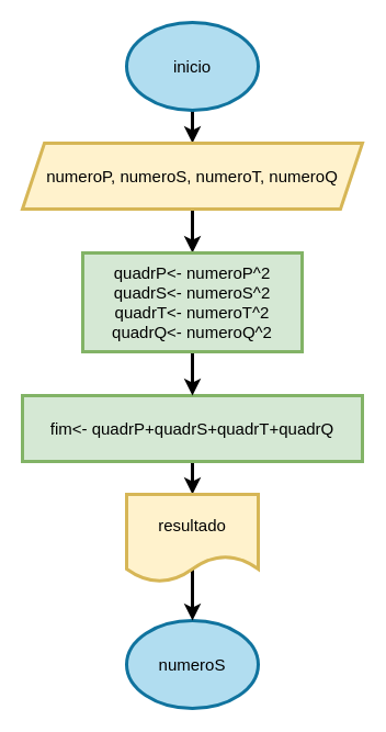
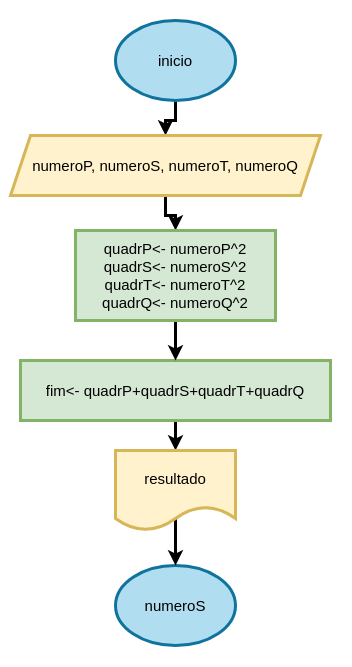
  <mxCell id="0" />
  <mxCell id="1" parent="0" />
  <mxCell id="2" value="numeroS" style="ellipse;whiteSpace=wrap;html=1;strokeWidth=3;fontSize=15;fillColor=#b1ddf0;strokeColor=#10739e;" vertex="1" parent="1"><mxGeometry x="115" y="565" width="120" height="80" as="geometry" /></mxCell>
  <mxCell id="3" value="" style="edgeStyle=orthogonalEdgeStyle;rounded=0;orthogonalLoop=1;jettySize=auto;html=1;strokeWidth=3;" edge="1" parent="1" source="4" target="6"><mxGeometry relative="1" as="geometry" /></mxCell>
  <mxCell id="4" value="inicio" style="ellipse;whiteSpace=wrap;html=1;strokeWidth=3;fontSize=15;fillColor=#b1ddf0;strokeColor=#10739e;" vertex="1" parent="1"><mxGeometry x="115" width="120" height="80" as="geometry" y="20" /></mxCell>
  <mxCell id="5" value="" style="edgeStyle=orthogonalEdgeStyle;rounded=0;orthogonalLoop=1;jettySize=auto;html=1;strokeWidth=3;fontSize=15;" edge="1" parent="1" source="6" target="10"><mxGeometry relative="1" as="geometry" /></mxCell>
- <mxCell id="6" value="numeroP, numeroS, numeroT, numeroQ" style="shape=parallelogram;perimeter=parallelogramPerimeter;whiteSpace=wrap;html=1;fixedSize=1;strokeWidth=3;fontSize=15;fillColor=#fff2cc;strokeColor=#d6b656;" vertex="1" parent="1"><mxGeometry x="20" y="130" width="310" height="60" as="geometry" /></mxCell>
+ <mxCell id="6" value="numeroP, numeroS, numeroT, numeroQ" style="shape=parallelogram;perimeter=parallelogramPerimeter;whiteSpace=wrap;html=1;fixedSize=1;strokeWidth=3;fontSize=15;fillColor=#fff2cc;strokeColor=#d6b656;" vertex="1" parent="1"><mxGeometry x="10" y="135" width="310" height="60" as="geometry" /></mxCell>
  <mxCell id="7" value="" style="edgeStyle=orthogonalEdgeStyle;rounded=0;orthogonalLoop=1;jettySize=auto;html=1;strokeWidth=3;fontSize=15;" edge="1" parent="1" source="8" target="12"><mxGeometry relative="1" as="geometry" /></mxCell>
  <mxCell id="8" value="fim&amp;lt;- quadrP+quadrS+quadrT+quadrQ" style="rounded=0;whiteSpace=wrap;html=1;strokeWidth=3;fontSize=15;fillColor=#d5e8d4;strokeColor=#82b366;" vertex="1" parent="1"><mxGeometry x="20" y="360" width="310" height="60" as="geometry" /></mxCell>
  <mxCell id="9" value="" style="edgeStyle=orthogonalEdgeStyle;rounded=0;orthogonalLoop=1;jettySize=auto;html=1;strokeWidth=3;fontSize=15;" edge="1" parent="1" source="10" target="8"><mxGeometry relative="1" as="geometry" /></mxCell>
  <mxCell id="10" value="quadrP&amp;lt;- numeroP^2&lt;br&gt;quadrS&amp;lt;- numeroS^2&lt;br&gt;quadrT&amp;lt;- numeroT^2&lt;br&gt;quadrQ&amp;lt;- numeroQ^2" style="rounded=0;whiteSpace=wrap;html=1;strokeWidth=3;fontSize=15;fillColor=#d5e8d4;strokeColor=#82b366;" vertex="1" parent="1"><mxGeometry x="75" y="230" width="200" height="90" as="geometry" /></mxCell>
  <mxCell id="11" value="" style="edgeStyle=orthogonalEdgeStyle;rounded=0;orthogonalLoop=1;jettySize=auto;html=1;exitX=0.5;exitY=0.853;exitDx=0;exitDy=0;exitPerimeter=0;strokeWidth=3;fontSize=15;" edge="1" parent="1" source="12" target="2"><mxGeometry relative="1" as="geometry" /></mxCell>
  <mxCell id="12" value="resultado" style="shape=document;whiteSpace=wrap;html=1;boundedLbl=1;strokeWidth=3;fontSize=15;fillColor=#fff2cc;strokeColor=#d6b656;" vertex="1" parent="1"><mxGeometry x="115" y="450" width="120" height="80" as="geometry" /></mxCell>
